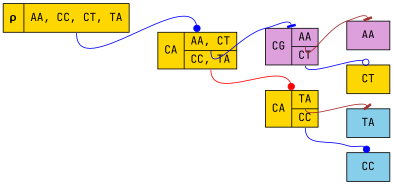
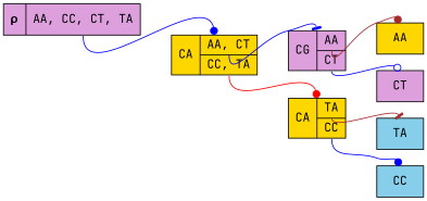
  digraph {
    fontname="JetBrains Mono"
    rankdir=LR
    node [fillcolor=plum fontname="JetBrains Mono" shape=record style=filled]
    edge [arrowhead=tee color=blue fontname="JetBrains Mono" headport=n]
-   n1 [label="<label> AA"]
-   n2 [fillcolor=gold label="<label> CT"]
+   n1 [fillcolor=gold label="<label> AA"]
+   n2 [label="<label> CT"]
    n3 [label="{ <label> CG |{<AA> AA|<CT> CT} }"]
    n4 [fillcolor=skyblue label="<label> TA"]
    n5 [fillcolor=skyblue label="<label> CC"]
    n6 [fillcolor=gold label="{ <label> CA |{<TA> TA|<CC> CC} }"]
    n7 [fillcolor=gold label="{ <label> CA |{<AA, CT> AA, CT|<CC, TA> CC, TA} }"]
-   n8 [fillcolor=gold label="{ <label> 𝛒 |{<AA, CC, CT, TA> AA, CC, CT, TA} }"]
-   n3 -> n1 [color=brown tailport="AA:s"]
+   n8 [label="{ <label> 𝛒 |{<AA, CC, CT, TA> AA, CC, CT, TA} }"]
+   n3 -> n1 [arrowhead=dot color=brown tailport="AA:s"]
    n3 -> n2 [arrowhead=odot tailport="CT:s"]
    n6 -> n4 [color=brown tailport="TA:s"]
    n6 -> n5 [arrowhead=dot tailport="CC:s"]
    n7 -> n3 [tailport="AA, CT:s"]
    n7 -> n6 [arrowhead=dot color=red tailport="CC, TA:s"]
    n8 -> n7 [arrowhead=dot tailport="AA, CC, CT, TA:s"]
  }
